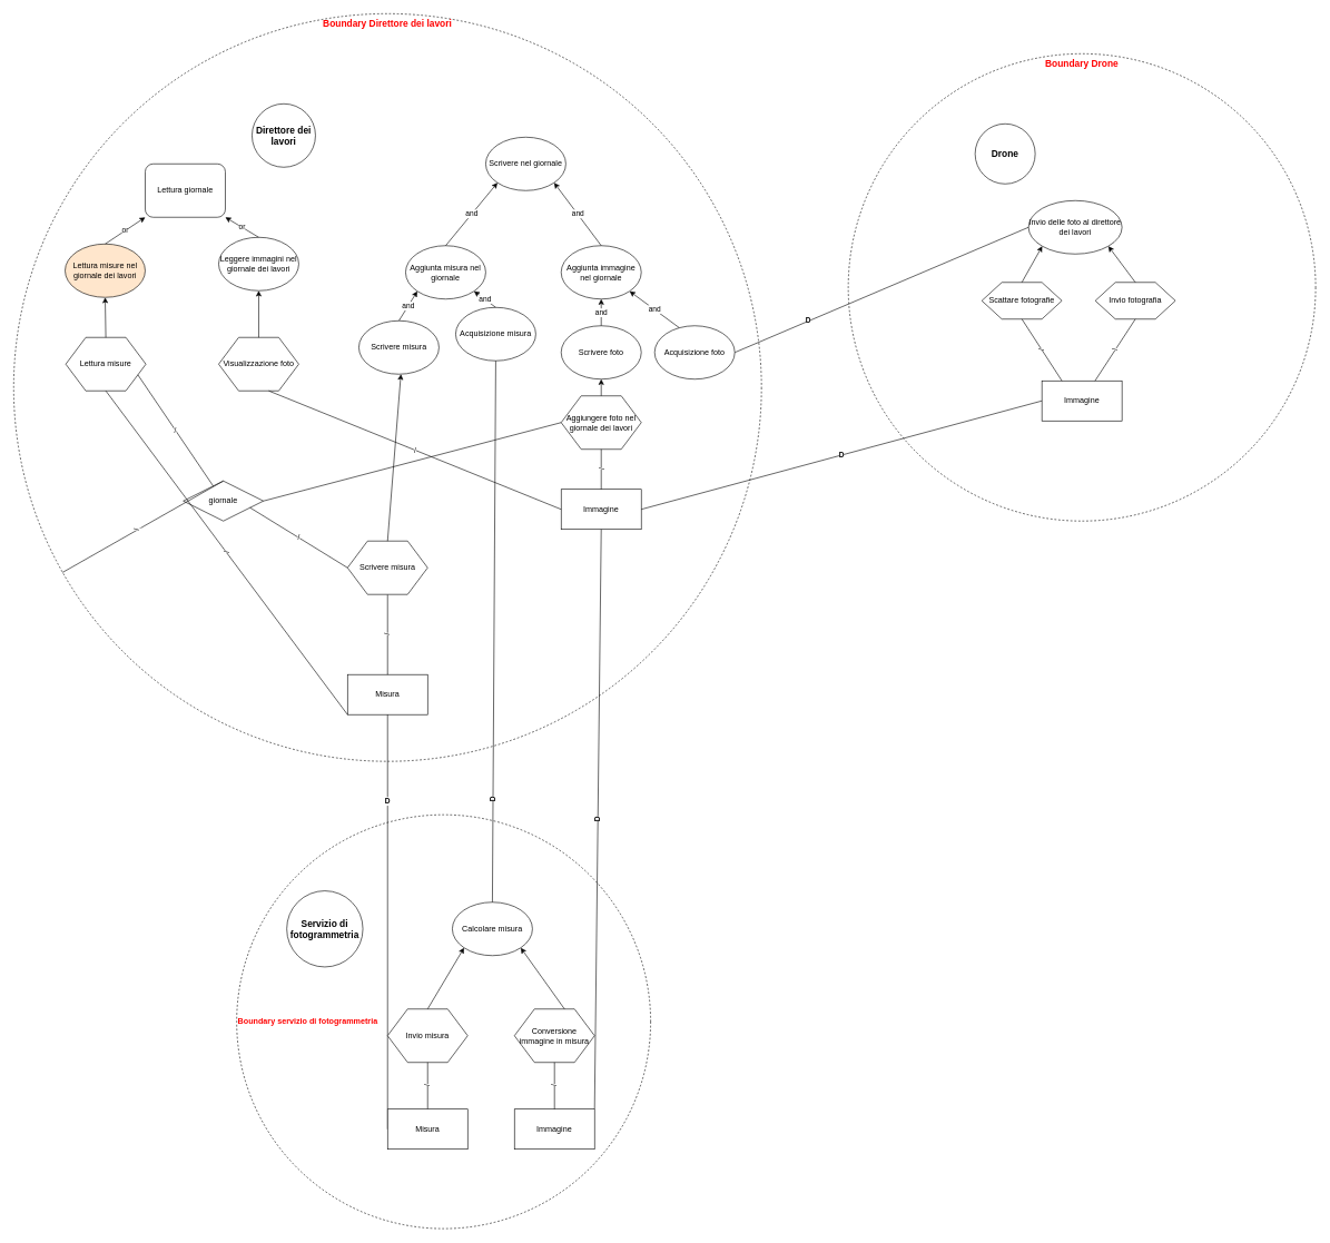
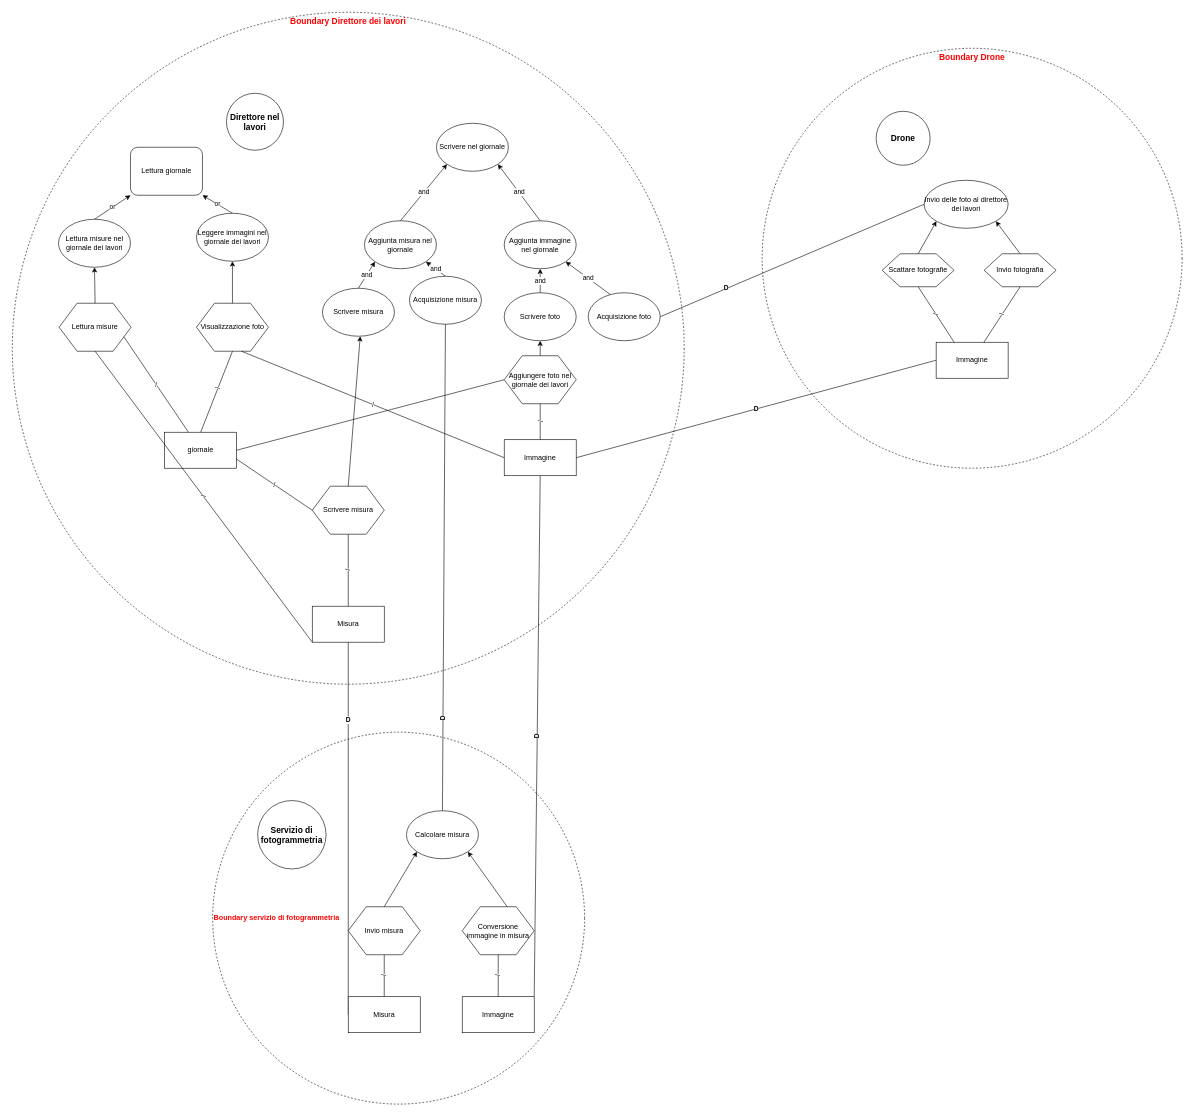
  <mxCell id="0" />
  <mxCell id="1" parent="0" />
  <mxCell id="2" value="&lt;b&gt;&lt;font style=&quot;font-size: 14px&quot;&gt;Drone&lt;/font&gt;&lt;/b&gt;" style="ellipse;whiteSpace=wrap;html=1;aspect=fixed;" parent="1" vertex="1"><mxGeometry x="1460" y="185" width="90" height="90" as="geometry" /></mxCell>
- <mxCell id="3" value="&lt;b&gt;&lt;font style=&quot;font-size: 14px&quot;&gt;Direttore dei lavori&lt;/font&gt;&lt;/b&gt;" style="ellipse;whiteSpace=wrap;html=1;aspect=fixed;" parent="1" vertex="1"><mxGeometry x="377" y="155" width="95" height="95" as="geometry" /></mxCell>
+ <mxCell id="3" value="&lt;b&gt;&lt;font style=&quot;font-size: 14px&quot;&gt;Direttore nel lavori&lt;/font&gt;&lt;/b&gt;" style="ellipse;whiteSpace=wrap;html=1;aspect=fixed;" parent="1" vertex="1"><mxGeometry x="377" y="155" width="95" height="95" as="geometry" /></mxCell>
  <mxCell id="4" value="&lt;b style=&quot;font-size: 14px;&quot;&gt;Servizio di fotogrammetria&lt;/b&gt;" style="ellipse;whiteSpace=wrap;html=1;aspect=fixed;fontSize=14;" parent="1" vertex="1"><mxGeometry x="429" y="1334" width="114" height="114" as="geometry" /></mxCell>
  <mxCell id="5" value="Invio fotografia" style="shape=hexagon;perimeter=hexagonPerimeter2;whiteSpace=wrap;html=1;" parent="1" vertex="1"><mxGeometry x="1640" y="422.5" width="120" height="55" as="geometry" /></mxCell>
  <mxCell id="6" value="Scattare fotografie" style="shape=hexagon;perimeter=hexagonPerimeter2;whiteSpace=wrap;html=1;" parent="1" vertex="1"><mxGeometry x="1470" y="422.5" width="120" height="55" as="geometry" /></mxCell>
  <mxCell id="7" value="Invio delle foto al direttore dei lavori" style="ellipse;whiteSpace=wrap;html=1;" parent="1" vertex="1"><mxGeometry x="1540" y="300" width="140" height="80" as="geometry" /></mxCell>
  <mxCell id="8" value="Immagine" style="rounded=0;whiteSpace=wrap;html=1;" parent="1" vertex="1"><mxGeometry x="840" y="732.5" width="120" height="60" as="geometry" /></mxCell>
  <mxCell id="9" value="D" style="endArrow=none;html=1;entryX=0;entryY=0.5;entryDx=0;entryDy=0;exitX=1;exitY=0.5;exitDx=0;exitDy=0;horizontal=1;verticalAlign=middle;comic=0;fontStyle=1" parent="1" source="47" target="7" edge="1"><mxGeometry x="-0.499" y="1" width="50" height="50" relative="1" as="geometry"><mxPoint x="890" y="515" as="sourcePoint" /><mxPoint x="940" y="465" as="targetPoint" /><mxPoint as="offset" /></mxGeometry></mxCell>
  <mxCell id="10" value="Aggiungere foto nel giornale dei lavori" style="shape=hexagon;perimeter=hexagonPerimeter2;whiteSpace=wrap;html=1;" parent="1" vertex="1"><mxGeometry x="840" y="592.5" width="120" height="80" as="geometry" /></mxCell>
  <mxCell id="11" value="Aggiunta immagine nel giornale" style="ellipse;whiteSpace=wrap;html=1;" parent="1" vertex="1"><mxGeometry x="840" y="367.5" width="120" height="80" as="geometry" /></mxCell>
  <mxCell id="12" value="Lettura giornale" style="whiteSpace=wrap;html=1;rounded=1;" parent="1" vertex="1"><mxGeometry x="217" y="245" width="120" height="80" as="geometry" /></mxCell>
  <mxCell id="13" value="Scrivere nel giornale" style="ellipse;whiteSpace=wrap;html=1;" parent="1" vertex="1"><mxGeometry x="727" y="205" width="120" height="80" as="geometry" /></mxCell>
- <mxCell id="14" value="Lettura misure nel giornale dei lavori" style="ellipse;whiteSpace=wrap;html=1;fillColor=#ffe6cc;" parent="1" vertex="1"><mxGeometry x="97" y="365" width="120" height="80" as="geometry" /></mxCell>
+ <mxCell id="14" value="Lettura misure nel giornale dei lavori" style="ellipse;whiteSpace=wrap;html=1;" parent="1" vertex="1"><mxGeometry x="97" y="365" width="120" height="80" as="geometry" /></mxCell>
  <mxCell id="15" value="Leggere immagini nel giornale dei lavori" style="ellipse;whiteSpace=wrap;html=1;" parent="1" vertex="1"><mxGeometry x="327" y="355" width="120" height="80" as="geometry" /></mxCell>
  <mxCell id="16" value="Lettura misure" style="shape=hexagon;perimeter=hexagonPerimeter2;whiteSpace=wrap;html=1;" parent="1" vertex="1"><mxGeometry x="98" y="505" width="120" height="80" as="geometry" /></mxCell>
  <mxCell id="17" value="Visualizzazione foto" style="shape=hexagon;perimeter=hexagonPerimeter2;whiteSpace=wrap;html=1;" parent="1" vertex="1"><mxGeometry x="327" y="505" width="120" height="80" as="geometry" /></mxCell>
- <mxCell id="18" value="giornale" style="rhombus;whiteSpace=wrap;html=1;" parent="1" vertex="1"><mxGeometry x="274" y="720" width="120" height="60" as="geometry" /></mxCell>
+ <mxCell id="18" value="giornale" style="rounded=0;whiteSpace=wrap;html=1;" parent="1" vertex="1"><mxGeometry x="274" y="720" width="120" height="60" as="geometry" /></mxCell>
  <mxCell id="19" value="" style="endArrow=none;html=1;exitX=1;exitY=0.5;exitDx=0;exitDy=0;horizontal=0;entryX=0;entryY=0.5;entryDx=0;entryDy=0;fontStyle=1" parent="1" source="18" target="10" edge="1"><mxGeometry x="0.463" y="88" width="50" height="50" relative="1" as="geometry"><mxPoint x="177" y="815" as="sourcePoint" /><mxPoint x="557" y="485" as="targetPoint" /><mxPoint as="offset" /></mxGeometry></mxCell>
  <mxCell id="20" value="Aggiunta misura nel giornale" style="ellipse;whiteSpace=wrap;html=1;" parent="1" vertex="1"><mxGeometry x="607" y="367.5" width="120" height="80" as="geometry" /></mxCell>
  <mxCell id="21" value="Conversione immagine in misura" style="shape=hexagon;perimeter=hexagonPerimeter2;whiteSpace=wrap;html=1;" parent="1" vertex="1"><mxGeometry x="770" y="1511" width="120" height="80" as="geometry" /></mxCell>
  <mxCell id="22" value="Immagine" style="rounded=0;whiteSpace=wrap;html=1;" parent="1" vertex="1"><mxGeometry x="770" y="1661" width="120" height="60" as="geometry" /></mxCell>
  <mxCell id="23" value="Misura" style="rounded=0;whiteSpace=wrap;html=1;" parent="1" vertex="1"><mxGeometry x="520" y="1010" width="120" height="60" as="geometry" /></mxCell>
  <mxCell id="24" value="D" style="endArrow=none;html=1;entryX=0.5;entryY=1;entryDx=0;entryDy=0;horizontal=1;exitX=0;exitY=0.5;exitDx=0;exitDy=0;fontStyle=1" parent="1" source="64" target="23" edge="1"><mxGeometry x="0.581" width="50" height="50" relative="1" as="geometry"><mxPoint x="890" y="1475" as="sourcePoint" /><mxPoint x="960" y="705" as="targetPoint" /><mxPoint as="offset" /></mxGeometry></mxCell>
  <mxCell id="25" value="or" style="endArrow=classic;html=1;entryX=0;entryY=1;entryDx=0;entryDy=0;exitX=0.5;exitY=0;exitDx=0;exitDy=0;" parent="1" source="14" target="12" edge="1"><mxGeometry width="50" height="50" relative="1" as="geometry"><mxPoint x="707" y="605" as="sourcePoint" /><mxPoint x="757" y="555" as="targetPoint" /></mxGeometry></mxCell>
  <mxCell id="26" value="or" style="endArrow=classic;html=1;entryX=1;entryY=1;entryDx=0;entryDy=0;exitX=0.5;exitY=0;exitDx=0;exitDy=0;" parent="1" source="15" target="12" edge="1"><mxGeometry width="50" height="50" relative="1" as="geometry"><mxPoint x="247" y="365" as="sourcePoint" /><mxPoint x="284.574" y="333.284" as="targetPoint" /></mxGeometry></mxCell>
  <mxCell id="27" value="" style="endArrow=classic;html=1;entryX=0.5;entryY=1;entryDx=0;entryDy=0;exitX=0.5;exitY=0;exitDx=0;exitDy=0;" parent="1" source="17" target="15" edge="1"><mxGeometry width="50" height="50" relative="1" as="geometry"><mxPoint x="487" y="495" as="sourcePoint" /><mxPoint x="537" y="445" as="targetPoint" /></mxGeometry></mxCell>
  <mxCell id="28" value="" style="endArrow=classic;html=1;entryX=0.5;entryY=1;entryDx=0;entryDy=0;exitX=0.5;exitY=0;exitDx=0;exitDy=0;" parent="1" source="16" target="14" edge="1"><mxGeometry width="50" height="50" relative="1" as="geometry"><mxPoint x="317" y="495" as="sourcePoint" /><mxPoint x="317" y="455" as="targetPoint" /></mxGeometry></mxCell>
  <mxCell id="29" value="/" style="endArrow=none;html=1;exitX=0;exitY=1;exitDx=0;exitDy=0;horizontal=0;entryX=0.5;entryY=1;entryDx=0;entryDy=0;" parent="1" source="23" target="16" edge="1"><mxGeometry width="50" height="50" relative="1" as="geometry"><mxPoint x="158" y="690" as="sourcePoint" /><mxPoint x="457" y="455" as="targetPoint" /></mxGeometry></mxCell>
- <mxCell id="30" value="/" style="endArrow=none;html=1;horizontal=0;exitX=0.5;exitY=0;exitDx=0;exitDy=0;" parent="1" source="18" target="39" edge="1"><mxGeometry x="0.077" width="50" height="50" relative="1" as="geometry"><mxPoint x="387" y="620" as="sourcePoint" /><mxPoint x="387" y="580" as="targetPoint" /><mxPoint as="offset" /></mxGeometry></mxCell>
+ <mxCell id="30" value="/" style="endArrow=none;html=1;horizontal=0;exitX=0.5;exitY=0;exitDx=0;exitDy=0;entryX=0.5;entryY=1;entryDx=0;entryDy=0;" parent="1" source="18" target="17" edge="1"><mxGeometry x="0.077" width="50" height="50" relative="1" as="geometry"><mxPoint x="387" y="620" as="sourcePoint" /><mxPoint x="387" y="580" as="targetPoint" /><mxPoint as="offset" /></mxGeometry></mxCell>
  <mxCell id="31" value="and" style="endArrow=classic;html=1;entryX=1;entryY=1;entryDx=0;entryDy=0;exitX=0.5;exitY=0;exitDx=0;exitDy=0;" parent="1" source="11" target="13" edge="1"><mxGeometry width="50" height="50" relative="1" as="geometry"><mxPoint x="657" y="330" as="sourcePoint" /><mxPoint x="684.574" y="278.284" as="targetPoint" /></mxGeometry></mxCell>
  <mxCell id="32" value="and" style="endArrow=classic;html=1;exitX=0.5;exitY=0;exitDx=0;exitDy=0;entryX=0;entryY=1;entryDx=0;entryDy=0;" parent="1" source="20" target="13" edge="1"><mxGeometry width="50" height="50" relative="1" as="geometry"><mxPoint x="807" y="330" as="sourcePoint" /><mxPoint x="769.426" y="278.284" as="targetPoint" /></mxGeometry></mxCell>
  <mxCell id="33" value="" style="endArrow=classic;html=1;entryX=0.5;entryY=1;entryDx=0;entryDy=0;exitX=0.5;exitY=0;exitDx=0;exitDy=0;" parent="1" source="10" target="48" edge="1"><mxGeometry width="50" height="50" relative="1" as="geometry"><mxPoint x="690" y="547.5" as="sourcePoint" /><mxPoint x="690" y="507.5" as="targetPoint" /></mxGeometry></mxCell>
  <mxCell id="34" value="/" style="endArrow=none;html=1;exitX=0.5;exitY=0;exitDx=0;exitDy=0;horizontal=0;entryX=0.5;entryY=1;entryDx=0;entryDy=0;" parent="1" source="8" target="10" edge="1"><mxGeometry width="50" height="50" relative="1" as="geometry"><mxPoint x="530" y="787.5" as="sourcePoint" /><mxPoint x="900" y="777.5" as="targetPoint" /></mxGeometry></mxCell>
  <mxCell id="35" value="/" style="endArrow=none;html=1;exitX=0.5;exitY=0;exitDx=0;exitDy=0;horizontal=0;entryX=0.5;entryY=1;entryDx=0;entryDy=0;" parent="1" source="23" target="57" edge="1"><mxGeometry width="50" height="50" relative="1" as="geometry"><mxPoint x="7" y="1022.5" as="sourcePoint" /><mxPoint x="667" y="897.5" as="targetPoint" /></mxGeometry></mxCell>
  <mxCell id="36" value="" style="endArrow=classic;html=1;entryX=1;entryY=1;entryDx=0;entryDy=0;exitX=0.5;exitY=0;exitDx=0;exitDy=0;" parent="1" source="5" target="7" edge="1"><mxGeometry width="50" height="50" relative="1" as="geometry"><mxPoint x="830" y="510" as="sourcePoint" /><mxPoint x="830" y="465" as="targetPoint" /></mxGeometry></mxCell>
  <mxCell id="37" value="/" style="endArrow=none;html=1;entryX=0.5;entryY=0;entryDx=0;entryDy=0;exitX=0.5;exitY=1;exitDx=0;exitDy=0;horizontal=0;" parent="1" source="21" target="22" edge="1"><mxGeometry width="50" height="50" relative="1" as="geometry"><mxPoint x="593" y="1700" as="sourcePoint" /><mxPoint x="643" y="1650" as="targetPoint" /></mxGeometry></mxCell>
  <mxCell id="38" value="Immagine" style="rounded=0;whiteSpace=wrap;html=1;" parent="1" vertex="1"><mxGeometry x="1560" y="570" width="120" height="60" as="geometry" /></mxCell>
  <mxCell id="39" value="&lt;b&gt;&lt;font color=&quot;#ff0000&quot; style=&quot;font-size: 14px&quot;&gt;Boundary Direttore dei lavori&lt;/font&gt;&lt;/b&gt;" style="ellipse;whiteSpace=wrap;html=1;aspect=fixed;dashed=1;fillColor=none;align=center;verticalAlign=top;" parent="1" vertex="1"><mxGeometry x="20" y="20" width="1120" height="1120" as="geometry" /></mxCell>
  <mxCell id="40" value="&lt;b&gt;&lt;font color=&quot;#ff0000&quot; style=&quot;font-size: 14px&quot;&gt;Boundary Drone&lt;/font&gt;&lt;/b&gt;" style="ellipse;whiteSpace=wrap;html=1;aspect=fixed;dashed=1;fillColor=none;align=center;verticalAlign=top;" parent="1" vertex="1"><mxGeometry x="1270" y="80" width="700" height="700" as="geometry" /></mxCell>
  <mxCell id="41" value="&lt;div&gt;&lt;span&gt;&lt;b&gt;&lt;font color=&quot;#ff0000&quot;&gt;Boundary servizio di fotogrammetria&lt;/font&gt;&lt;/b&gt;&lt;/span&gt;&lt;/div&gt;" style="ellipse;whiteSpace=wrap;html=1;aspect=fixed;dashed=1;fillColor=none;align=left;labelBackgroundColor=none;horizontal=1;verticalAlign=middle;" parent="1" vertex="1"><mxGeometry x="354" y="1220" width="620" height="620" as="geometry" /></mxCell>
  <mxCell id="42" value="Calcolare misura" style="ellipse;whiteSpace=wrap;html=1;" parent="1" vertex="1"><mxGeometry x="677" y="1351" width="120" height="80" as="geometry" /></mxCell>
  <mxCell id="43" value="" style="endArrow=classic;html=1;exitX=0.625;exitY=0;exitDx=0;exitDy=0;entryX=1;entryY=1;entryDx=0;entryDy=0;" parent="1" source="21" target="42" edge="1"><mxGeometry width="50" height="50" relative="1" as="geometry"><mxPoint x="457" y="1630" as="sourcePoint" /><mxPoint x="507" y="1580" as="targetPoint" /></mxGeometry></mxCell>
  <mxCell id="44" value="/" style="endArrow=none;html=1;entryX=0.5;entryY=1;entryDx=0;entryDy=0;horizontal=0;" parent="1" source="38" target="5" edge="1"><mxGeometry width="50" height="50" relative="1" as="geometry"><mxPoint x="1680" y="585" as="sourcePoint" /><mxPoint x="1730" y="535" as="targetPoint" /></mxGeometry></mxCell>
  <mxCell id="45" value="/" style="endArrow=none;html=1;entryX=0.5;entryY=1;entryDx=0;entryDy=0;exitX=0.25;exitY=0;exitDx=0;exitDy=0;horizontal=0;" parent="1" source="38" target="6" edge="1"><mxGeometry width="50" height="50" relative="1" as="geometry"><mxPoint x="1680" y="585" as="sourcePoint" /><mxPoint x="1730" y="535" as="targetPoint" /></mxGeometry></mxCell>
  <mxCell id="46" value="" style="endArrow=classic;html=1;entryX=0;entryY=1;entryDx=0;entryDy=0;exitX=0.5;exitY=0;exitDx=0;exitDy=0;" parent="1" source="6" target="7" edge="1"><mxGeometry width="50" height="50" relative="1" as="geometry"><mxPoint x="1680" y="585" as="sourcePoint" /><mxPoint x="1730" y="535" as="targetPoint" /></mxGeometry></mxCell>
  <mxCell id="47" value="Acquisizione foto" style="ellipse;whiteSpace=wrap;html=1;" parent="1" vertex="1"><mxGeometry x="980" y="487.5" width="120" height="80" as="geometry" /></mxCell>
  <mxCell id="48" value="Scrivere foto" style="ellipse;whiteSpace=wrap;html=1;" parent="1" vertex="1"><mxGeometry x="840" y="487.5" width="120" height="80" as="geometry" /></mxCell>
  <mxCell id="49" value="and" style="endArrow=classic;html=1;entryX=0.5;entryY=1;entryDx=0;entryDy=0;exitX=0.5;exitY=0;exitDx=0;exitDy=0;" parent="1" source="48" target="11" edge="1"><mxGeometry width="50" height="50" relative="1" as="geometry"><mxPoint x="953" y="622.5" as="sourcePoint" /><mxPoint x="1003" y="572.5" as="targetPoint" /></mxGeometry></mxCell>
  <mxCell id="50" value="and" style="endArrow=classic;html=1;entryX=1;entryY=1;entryDx=0;entryDy=0;exitX=0.308;exitY=0.038;exitDx=0;exitDy=0;exitPerimeter=0;" parent="1" source="47" target="11" edge="1"><mxGeometry width="50" height="50" relative="1" as="geometry"><mxPoint x="953" y="622.5" as="sourcePoint" /><mxPoint x="1003" y="572.5" as="targetPoint" /></mxGeometry></mxCell>
  <mxCell id="51" value="D" style="endArrow=none;html=1;exitX=1;exitY=0.5;exitDx=0;exitDy=0;entryX=0;entryY=0.5;entryDx=0;entryDy=0;fontStyle=1" parent="1" source="8" target="38" edge="1"><mxGeometry width="50" height="50" relative="1" as="geometry"><mxPoint x="840" y="580" as="sourcePoint" /><mxPoint x="890" y="530" as="targetPoint" /></mxGeometry></mxCell>
  <mxCell id="52" value="/" style="endArrow=none;html=1;entryX=0.625;entryY=1;entryDx=0;entryDy=0;exitX=0;exitY=0.5;exitDx=0;exitDy=0;" parent="1" source="8" target="17" edge="1"><mxGeometry width="50" height="50" relative="1" as="geometry"><mxPoint x="470" y="600" as="sourcePoint" /><mxPoint x="520" y="550" as="targetPoint" /></mxGeometry></mxCell>
  <mxCell id="53" value="Acquisizione misura" style="ellipse;whiteSpace=wrap;html=1;" parent="1" vertex="1"><mxGeometry x="682" y="460" width="120" height="80" as="geometry" /></mxCell>
  <mxCell id="54" value="Scrivere misura" style="ellipse;whiteSpace=wrap;html=1;" parent="1" vertex="1"><mxGeometry x="537" y="480" width="120" height="80" as="geometry" /></mxCell>
  <mxCell id="55" value="and" style="endArrow=classic;html=1;entryX=1;entryY=1;entryDx=0;entryDy=0;exitX=0.5;exitY=0;exitDx=0;exitDy=0;" parent="1" source="53" target="20" edge="1"><mxGeometry width="50" height="50" relative="1" as="geometry"><mxPoint x="720" y="590" as="sourcePoint" /><mxPoint x="770" y="540" as="targetPoint" /></mxGeometry></mxCell>
  <mxCell id="56" value="and" style="endArrow=classic;html=1;entryX=0;entryY=1;entryDx=0;entryDy=0;exitX=0.5;exitY=0;exitDx=0;exitDy=0;" parent="1" source="54" target="20" edge="1"><mxGeometry width="50" height="50" relative="1" as="geometry"><mxPoint x="720" y="590" as="sourcePoint" /><mxPoint x="770" y="540" as="targetPoint" /></mxGeometry></mxCell>
  <mxCell id="57" value="Scrivere misura" style="shape=hexagon;perimeter=hexagonPerimeter2;whiteSpace=wrap;html=1;" parent="1" vertex="1"><mxGeometry x="520" y="810" width="120" height="80" as="geometry" /></mxCell>
  <mxCell id="58" value="" style="endArrow=classic;html=1;exitX=0.5;exitY=0;exitDx=0;exitDy=0;" parent="1" source="57" edge="1"><mxGeometry width="50" height="50" relative="1" as="geometry"><mxPoint x="610" y="740" as="sourcePoint" /><mxPoint x="600" y="560" as="targetPoint" /></mxGeometry></mxCell>
  <mxCell id="59" value="/" style="endArrow=none;html=1;exitX=1;exitY=0.75;exitDx=0;exitDy=0;entryX=0;entryY=0.5;entryDx=0;entryDy=0;" parent="1" source="18" target="57" edge="1"><mxGeometry width="50" height="50" relative="1" as="geometry"><mxPoint x="610" y="830" as="sourcePoint" /><mxPoint x="660" y="780" as="targetPoint" /></mxGeometry></mxCell>
  <mxCell id="60" value="/" style="endArrow=none;html=1;entryX=1;entryY=0.75;entryDx=0;entryDy=0;" parent="1" source="18" target="16" edge="1"><mxGeometry width="50" height="50" relative="1" as="geometry"><mxPoint x="330" y="830" as="sourcePoint" /><mxPoint x="380" y="780" as="targetPoint" /></mxGeometry></mxCell>
  <mxCell id="61" value="D" style="endArrow=none;html=1;entryX=0.5;entryY=1;entryDx=0;entryDy=0;exitX=1;exitY=0;exitDx=0;exitDy=0;horizontal=0;fontStyle=1" parent="1" source="22" target="8" edge="1"><mxGeometry width="50" height="50" relative="1" as="geometry"><mxPoint x="680" y="960" as="sourcePoint" /><mxPoint x="910" y="810" as="targetPoint" /></mxGeometry></mxCell>
  <mxCell id="62" value="Invio misura" style="shape=hexagon;perimeter=hexagonPerimeter2;whiteSpace=wrap;html=1;" parent="1" vertex="1"><mxGeometry x="580" y="1511" width="120" height="80" as="geometry" /></mxCell>
  <mxCell id="63" value="/" style="endArrow=none;html=1;entryX=0.5;entryY=1;entryDx=0;entryDy=0;exitX=0.5;exitY=0;exitDx=0;exitDy=0;horizontal=0;" parent="1" source="64" target="62" edge="1"><mxGeometry width="50" height="50" relative="1" as="geometry"><mxPoint x="623" y="1651" as="sourcePoint" /><mxPoint x="563" y="1481" as="targetPoint" /></mxGeometry></mxCell>
  <mxCell id="64" value="Misura" style="rounded=0;whiteSpace=wrap;html=1;" parent="1" vertex="1"><mxGeometry x="580" y="1661" width="120" height="60" as="geometry" /></mxCell>
  <mxCell id="65" value="" style="endArrow=classic;html=1;entryX=0;entryY=1;entryDx=0;entryDy=0;exitX=0.5;exitY=0;exitDx=0;exitDy=0;" parent="1" source="62" target="42" edge="1"><mxGeometry width="50" height="50" relative="1" as="geometry"><mxPoint x="513" y="1531" as="sourcePoint" /><mxPoint x="563" y="1481" as="targetPoint" /></mxGeometry></mxCell>
  <mxCell id="66" value="D" style="endArrow=none;html=1;entryX=0.5;entryY=1;entryDx=0;entryDy=0;exitX=0.5;exitY=0;exitDx=0;exitDy=0;horizontal=0;fontStyle=1" parent="1" source="42" target="53" edge="1"><mxGeometry x="-0.618" width="50" height="50" relative="1" as="geometry"><mxPoint x="680" y="760" as="sourcePoint" /><mxPoint x="730" y="710" as="targetPoint" /><mxPoint y="1" as="offset" /></mxGeometry></mxCell>
